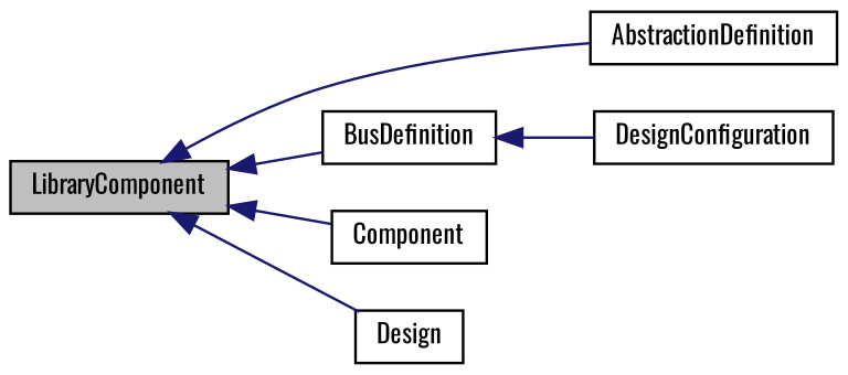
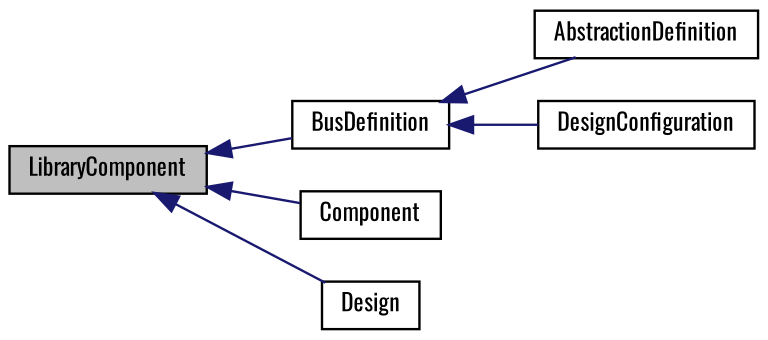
  digraph {
    fontname=Oswald
    rankdir=LR
    node [color=black fontname=Oswald fontsize=10 shape=record]
    edge [color=midnightblue dir=back fontname=Oswald fontsize=10 labelfontname=FreeSans labelfontsize=10 style=solid]
    n1 [fillcolor=grey75 fontcolor=black height=0.2 label=LibraryComponent style=filled width=0.4]
    n2 [height=0.2 label=AbstractionDefinition width=0.4]
    n3 [height=0.2 label=BusDefinition width=0.4]
    n4 [height=0.2 label=Component width=0.4]
    n5 [height=0.2 label=Design width=0.4]
    n6 [height=0.2 label=DesignConfiguration width=0.4]
-   n1 -> n2
+   n3 -> n2
    n1 -> n3
    n1 -> n4
    n1 -> n5
    n3 -> n6
  }
